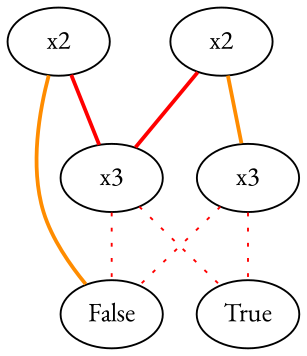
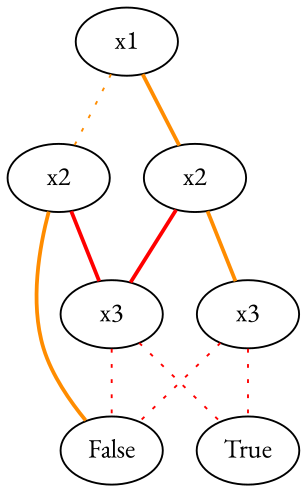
  graph {
    fontname="EB Garamond"
    node [fontname="EB Garamond"]
    edge [style=bold color=red fontname="EB Garamond"]
+   n1 [label=x1]
    n2 [label=x2]
    n3 [label=x2]
    n4 [label=x3]
    n5 [label=x3]
    n6 [label=False]
    n7 [label=True]
+   n1 -- n2 [color=darkorange]
+   n1 -- n3 [color=darkorange style=dotted]
    n2 -- n4
    n2 -- n5 [color=darkorange]
    n3 -- n4
    n3 -- n6 [color=darkorange]
    n4 -- n6 [style=dotted]
    n4 -- n7 [style=dotted]
    n5 -- n6 [style=dotted]
    n5 -- n7 [style=dotted]
  }
